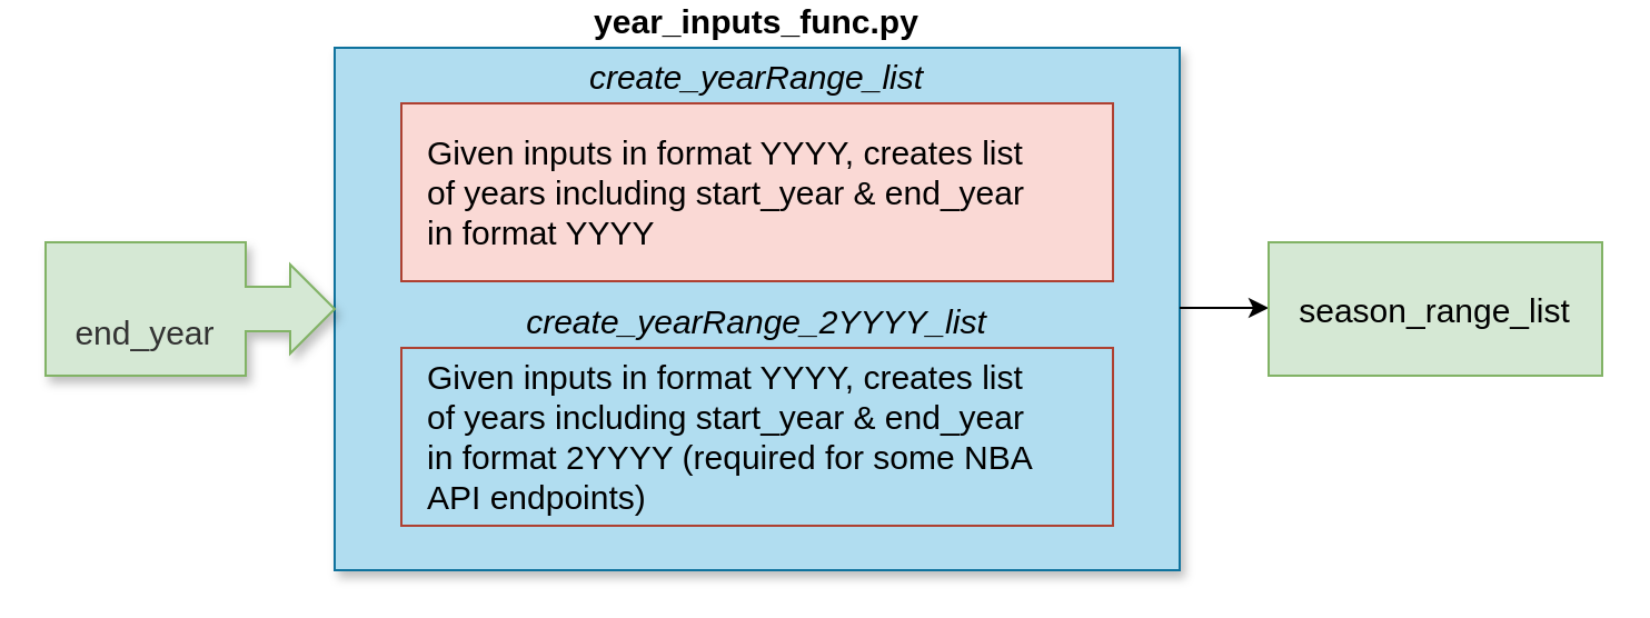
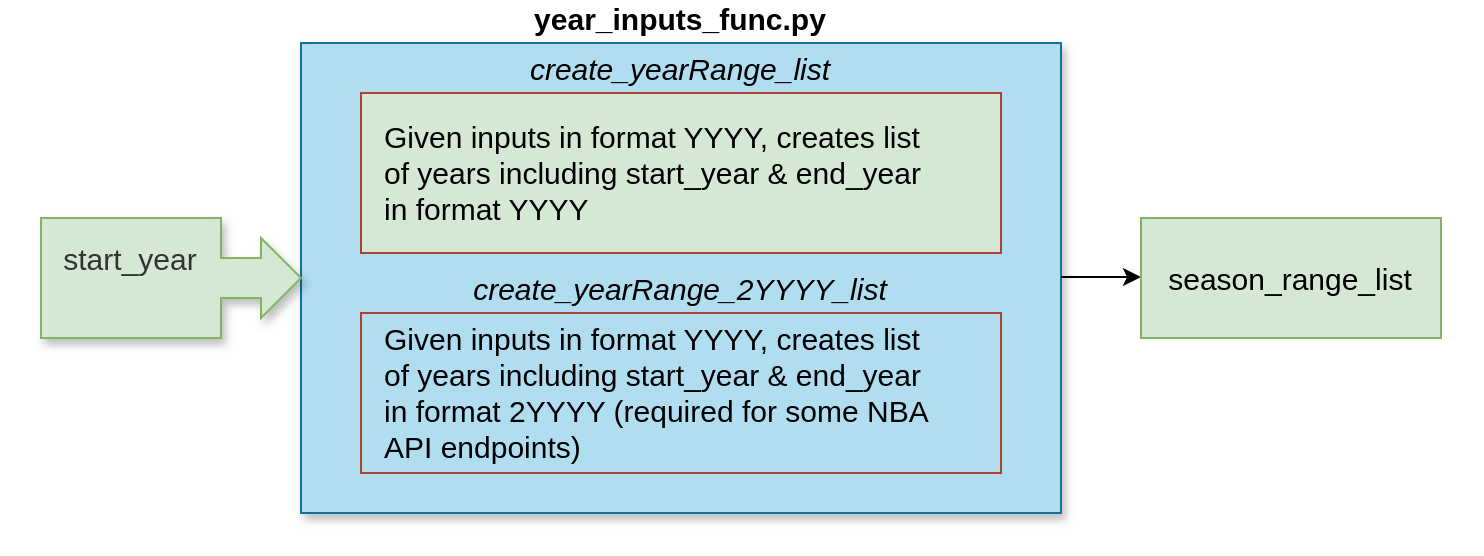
  <mxCell id="0" />
  <mxCell id="1" parent="0" />
  <mxCell id="2" value="year_inputs_func.py" style="whiteSpace=wrap;html=1;rounded=0;shadow=1;dashed=0;fontSize=15;strokeColor=#10739e;fillColor=#b1ddf0;glass=0;labelBackgroundColor=none;sketch=0;labelPosition=center;verticalLabelPosition=top;align=center;verticalAlign=bottom;fontStyle=1" parent="1" vertex="1"><mxGeometry x="150" y="20" width="380" height="235" as="geometry" /></mxCell>
- <mxCell id="3" value="&lt;font color=&quot;#000000&quot;&gt;create_yearRange_list&lt;/font&gt;" style="rounded=0;whiteSpace=wrap;html=1;shadow=0;glass=0;labelBackgroundColor=none;sketch=0;fillColor=#fad9d5;fontSize=15;labelPosition=center;verticalLabelPosition=top;align=center;verticalAlign=bottom;strokeColor=#ae4132;fontStyle=2" parent="1" vertex="1"><mxGeometry x="180" y="45" width="320" height="80" as="geometry" /></mxCell>
+ <mxCell id="3" value="&lt;font color=&quot;#000000&quot;&gt;create_yearRange_list&lt;/font&gt;" style="rounded=0;whiteSpace=wrap;html=1;shadow=0;glass=0;labelBackgroundColor=none;sketch=0;fillColor=#d5e8d4;fontSize=15;labelPosition=center;verticalLabelPosition=top;align=center;verticalAlign=bottom;strokeColor=#ae4132;fontStyle=2;" parent="1" vertex="1"><mxGeometry x="180" y="45" width="320" height="80" as="geometry" /></mxCell>
  <mxCell id="4" value="Given inputs in format YYYY, creates list of years including start_year &amp;amp; end_year in format YYYY&amp;nbsp;" style="text;html=1;strokeColor=none;align=left;verticalAlign=middle;whiteSpace=wrap;rounded=0;shadow=0;glass=0;labelBackgroundColor=none;sketch=0;fontSize=15;" parent="1" vertex="1"><mxGeometry x="190" y="75" width="280" height="20" as="geometry" /></mxCell>
  <mxCell id="5" value="&lt;font color=&quot;#000000&quot;&gt;create_yearRange_2YYYY_list&lt;/font&gt;" style="rounded=0;whiteSpace=wrap;html=1;shadow=0;glass=0;labelBackgroundColor=none;sketch=0;fillColor=#b1ddf0;fontSize=15;labelPosition=center;verticalLabelPosition=top;align=center;verticalAlign=bottom;strokeColor=#ae4132;fontStyle=2;" parent="1" vertex="1"><mxGeometry x="180" y="155" width="320" height="80" as="geometry" /></mxCell>
  <mxCell id="6" value="Given inputs in format YYYY, creates list of years including start_year &amp;amp; end_year in format 2YYYY (required for some NBA API endpoints)" style="text;html=1;strokeColor=none;align=left;verticalAlign=middle;whiteSpace=wrap;rounded=0;shadow=0;glass=0;labelBackgroundColor=none;sketch=0;fontSize=15;" parent="1" vertex="1"><mxGeometry x="190" y="185" width="280" height="20" as="geometry" /></mxCell>
  <mxCell id="7" value="" style="group" parent="1" vertex="1" connectable="0"><mxGeometry x="20" y="107.5" width="130" height="60" as="geometry" /></mxCell>
  <mxCell id="8" value="" style="html=1;shadow=1;dashed=0;align=center;verticalAlign=middle;shape=mxgraph.arrows2.calloutArrow;dy=10;dx=20;notch=90;arrowHead=10;rounded=1;glass=0;labelBackgroundColor=#FFFFFF;sketch=0;fillColor=#d5e8d4;fontSize=15;strokeColor=#82b366;" parent="7" vertex="1"><mxGeometry width="130" height="60" as="geometry" /></mxCell>
- <mxCell id="10" value="end_year" style="text;html=1;align=center;verticalAlign=middle;whiteSpace=wrap;rounded=0;shadow=0;glass=0;labelBackgroundColor=none;sketch=0;fontSize=15;fontColor=#333333;" parent="7" vertex="1"><mxGeometry y="30" width="90" height="20" as="geometry" /></mxCell>
+ <mxCell id="9" value="start_year" style="text;html=1;align=center;verticalAlign=middle;whiteSpace=wrap;rounded=0;shadow=0;glass=0;labelBackgroundColor=none;sketch=0;fontSize=15;fontColor=#333333;" parent="7" vertex="1"><mxGeometry y="10" width="90" height="20" as="geometry" /></mxCell>
  <mxCell id="11" value="" style="endArrow=classic;html=1;fontSize=15;fontColor=#000000;" parent="1" edge="1"><mxGeometry width="50" height="50" relative="1" as="geometry"><mxPoint x="530" y="137" as="sourcePoint" /><mxPoint x="570" y="137" as="targetPoint" /></mxGeometry></mxCell>
  <mxCell id="12" value="season_range_list" style="rounded=0;whiteSpace=wrap;html=1;shadow=0;glass=0;labelBackgroundColor=none;sketch=0;fillColor=#d5e8d4;fontSize=15;align=center;strokeColor=#82b366;" parent="1" vertex="1"><mxGeometry x="570" y="107.5" width="150" height="60" as="geometry" /></mxCell>
